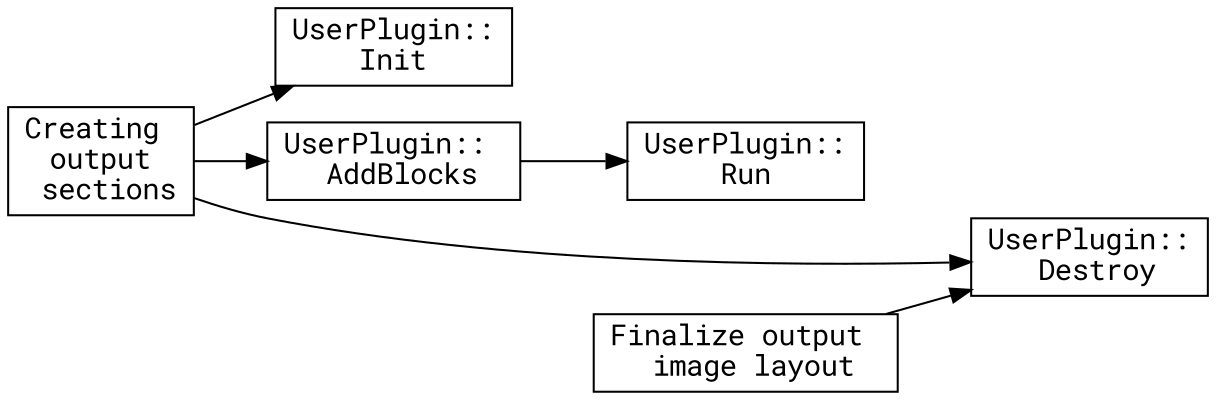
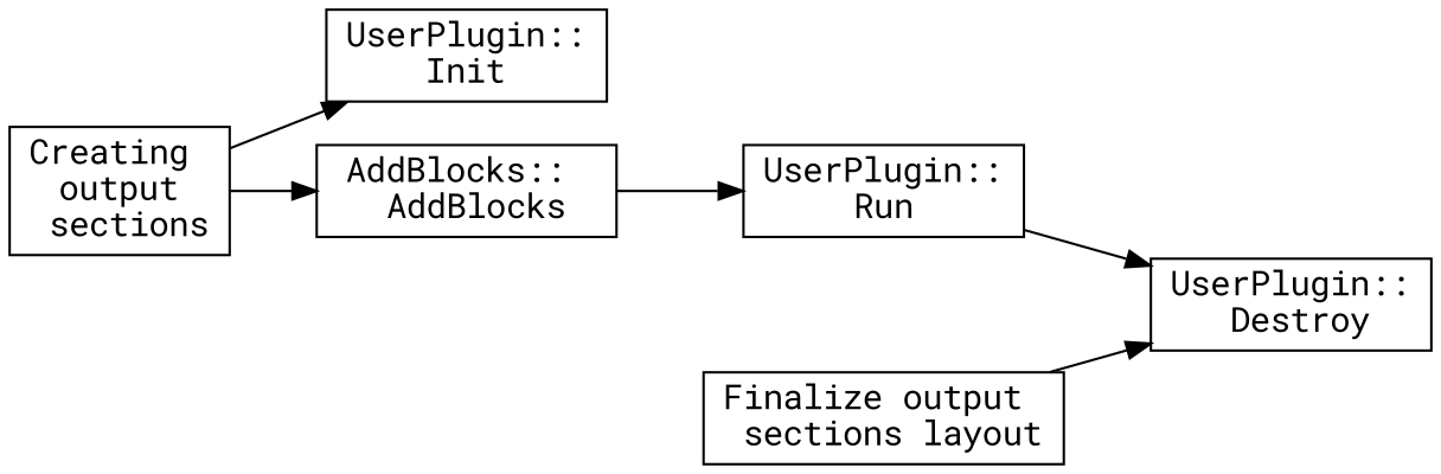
  digraph {
    fontname="Roboto Mono"
    rankdir=LR
    node [fontname="Roboto Mono" shape=rectangle]
    edge [fontname="Roboto Mono"]
    n1 [label="Creating \n output \n sections"]
    n2 [label="UserPlugin::\nInit"]
-   n3 [label="UserPlugin:: \n AddBlocks"]
+   n3 [label="AddBlocks:: \n AddBlocks"]
    n4 [label="UserPlugin::\nRun"]
    n5 [label="UserPlugin::\n Destroy"]
-   n6 [label="Finalize output \n image layout"]
+   n6 [label="Finalize output \n sections layout"]
    n1 -> n2
    n1 -> n3
    n3 -> n4
-   n1 -> n5
+   n4 -> n5
    n6 -> n5
  }
